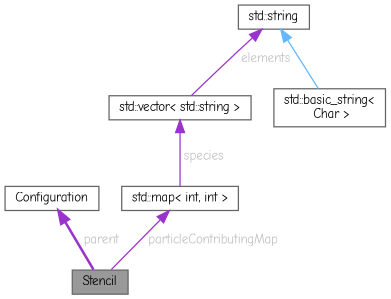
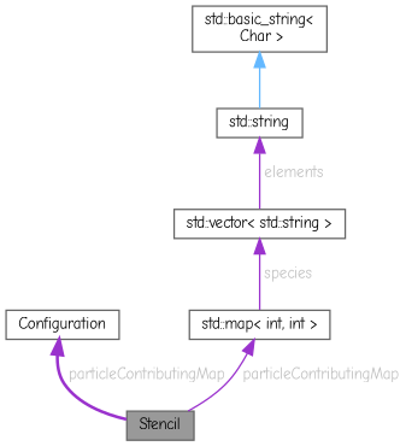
  digraph {
    fontname="Comic Neue"
    node [color=gray40 fillcolor=white fontname="Comic Neue" fontsize=10 shape=box style=filled]
    edge [color=darkorchid3 dir=back fontcolor=grey fontname="Comic Neue" fontsize=10 labelfontname=Helvetica labelfontsize=10 style=solid]
    n1 [fillcolor=grey60 fontcolor=black height=0.2 label=Stencil width=0.4]
    n2 [height=0.2 label=Configuration width=0.4]
    n3 [height=0.2 label="std::vector\< std::string \>" width=0.4]
    n4 [height=0.2 label="std::map\< int, int \>" width=0.4]
    n5 [height=0.2 label="std::string" width=0.4]
    n6 [height=0.2 label="std::basic_string\<\l Char \>" width=0.4]
-   n2 -> n1 [label=" parent" style=bold]
+   n2 -> n1 [label=" particleContributingMap" style=bold]
    n3 -> n4 [label=" species"]
    n4 -> n1 [label=" particleContributingMap"]
    n5 -> n3 [label=" elements"]
-   n5 -> n6 [color=steelblue1 fontcolor=""]
+   n6 -> n5 [color=steelblue1 fontcolor=""]
  }
